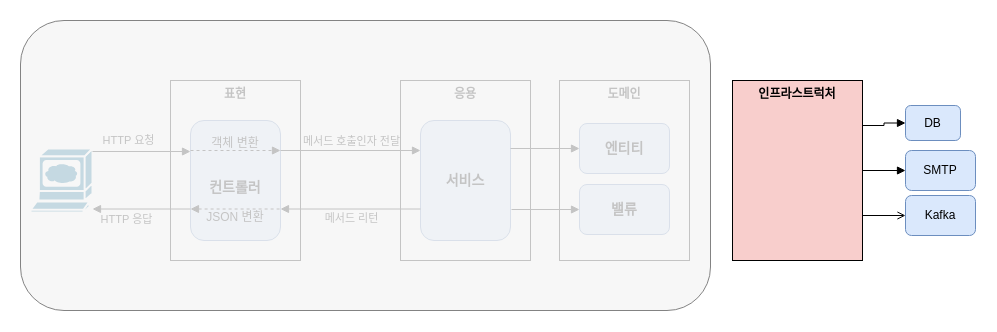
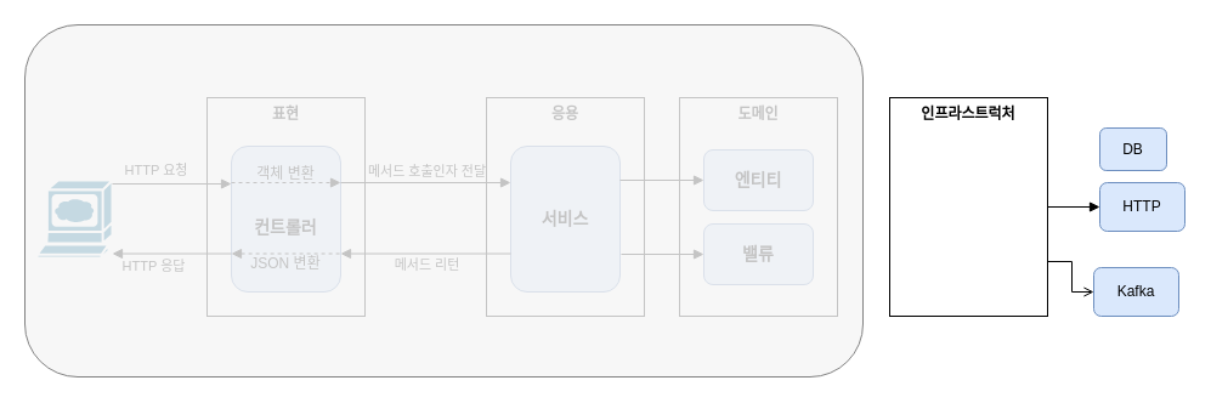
  <mxCell id="0" />
  <mxCell id="1" parent="0" />
  <mxCell id="2" value="" style="shape=mxgraph.cisco.computers_and_peripherals.web_browser;html=1;pointerEvents=1;dashed=0;fillColor=#036897;strokeColor=#ffffff;strokeWidth=2;verticalLabelPosition=bottom;verticalAlign=top;align=center;outlineConnect=0;" vertex="1" parent="1"><mxGeometry x="30" y="148" width="62" height="64" as="geometry" /></mxCell>
  <mxCell id="3" value="표현" style="rounded=0;whiteSpace=wrap;html=1;verticalAlign=top;fontStyle=1" vertex="1" parent="1"><mxGeometry x="170" y="80" width="130" height="180" as="geometry" /></mxCell>
  <mxCell id="4" value="객체 변환&lt;div&gt;&lt;br&gt;&lt;/div&gt;&lt;div&gt;&lt;br&gt;&lt;/div&gt;&lt;div&gt;&lt;b&gt;&lt;font style=&quot;font-size: 14px;&quot;&gt;컨트롤러&lt;/font&gt;&lt;/b&gt;&lt;/div&gt;&lt;div&gt;&lt;br&gt;&lt;/div&gt;&lt;div&gt;JSON 변환&lt;/div&gt;" style="rounded=1;whiteSpace=wrap;html=1;fillColor=#dae8fc;strokeColor=#6c8ebf;" vertex="1" parent="1"><mxGeometry x="190" y="120" width="90" height="120" as="geometry" /></mxCell>
  <mxCell id="5" value="응용" style="rounded=0;whiteSpace=wrap;html=1;verticalAlign=top;fontStyle=1" vertex="1" parent="1"><mxGeometry x="400" y="80" width="130" height="180" as="geometry" /></mxCell>
  <mxCell id="6" value="서비스" style="rounded=1;whiteSpace=wrap;html=1;fontStyle=1;fontSize=14;fillColor=#dae8fc;strokeColor=#6c8ebf;" vertex="1" parent="1"><mxGeometry x="420" y="120" width="90" height="120" as="geometry" /></mxCell>
  <mxCell id="7" value="도메인" style="rounded=0;whiteSpace=wrap;html=1;verticalAlign=top;fontStyle=1" vertex="1" parent="1"><mxGeometry x="559" y="80" width="130" height="180" as="geometry" /></mxCell>
  <mxCell id="8" value="엔티티" style="rounded=1;whiteSpace=wrap;html=1;fontStyle=1;fontSize=14;fillColor=#dae8fc;strokeColor=#6c8ebf;" vertex="1" parent="1"><mxGeometry x="579" y="123" width="90" height="50" as="geometry" /></mxCell>
  <mxCell id="9" value="밸류" style="rounded=1;whiteSpace=wrap;html=1;fontStyle=1;fontSize=14;fillColor=#dae8fc;strokeColor=#6c8ebf;" vertex="1" parent="1"><mxGeometry x="579" y="184" width="90" height="50" as="geometry" /></mxCell>
- <mxCell id="10" style="edgeStyle=orthogonalEdgeStyle;rounded=0;orthogonalLoop=1;jettySize=auto;html=1;exitX=1;exitY=0.25;exitDx=0;exitDy=0;entryX=0;entryY=0.5;entryDx=0;entryDy=0;endArrow=block;endFill=1;" edge="1" parent="1" source="13" target="14"><mxGeometry relative="1" as="geometry" /></mxCell>
  <mxCell id="11" style="edgeStyle=orthogonalEdgeStyle;rounded=0;orthogonalLoop=1;jettySize=auto;html=1;entryX=0;entryY=0.5;entryDx=0;entryDy=0;endArrow=block;endFill=1;" edge="1" parent="1" source="13" target="15"><mxGeometry relative="1" as="geometry" /></mxCell>
  <mxCell id="12" style="edgeStyle=orthogonalEdgeStyle;rounded=0;orthogonalLoop=1;jettySize=auto;html=1;exitX=1;exitY=0.75;exitDx=0;exitDy=0;endArrow=open;endFill=1;" edge="1" parent="1" source="13" target="16"><mxGeometry relative="1" as="geometry" /></mxCell>
- <mxCell id="13" value="인프라스트럭처" style="rounded=0;whiteSpace=wrap;html=1;verticalAlign=top;fontStyle=1;fillColor=#f8cecc;" vertex="1" parent="1"><mxGeometry x="732" y="80" width="130" height="180" as="geometry" /></mxCell>
+ <mxCell id="13" value="인프라스트럭처" style="rounded=0;whiteSpace=wrap;html=1;verticalAlign=top;fontStyle=1" vertex="1" parent="1"><mxGeometry x="732" y="80" width="130" height="180" as="geometry" /></mxCell>
  <mxCell id="14" value="DB" style="rounded=1;whiteSpace=wrap;html=1;fillColor=#dae8fc;strokeColor=#6c8ebf;" vertex="1" parent="1"><mxGeometry x="905" y="105" width="55" height="35" as="geometry" /></mxCell>
- <mxCell id="15" value="SMTP" style="rounded=1;whiteSpace=wrap;html=1;fillColor=#dae8fc;strokeColor=#6c8ebf;" vertex="1" parent="1"><mxGeometry x="905" y="150" width="70" height="40" as="geometry" /></mxCell>
- <mxCell id="16" value="Kafka" style="rounded=1;whiteSpace=wrap;html=1;fillColor=#dae8fc;strokeColor=#6c8ebf;" vertex="1" parent="1"><mxGeometry x="905" y="195" width="70" height="40" as="geometry" /></mxCell>
+ <mxCell id="15" value="HTTP" style="rounded=1;whiteSpace=wrap;html=1;fillColor=#dae8fc;strokeColor=#6c8ebf;" vertex="1" parent="1"><mxGeometry x="905" y="150" width="70" height="40" as="geometry" /></mxCell>
+ <mxCell id="16" value="Kafka" style="rounded=1;whiteSpace=wrap;html=1;fillColor=#dae8fc;strokeColor=#6c8ebf;" vertex="1" parent="1"><mxGeometry x="900" y="220" width="70" height="40" as="geometry" /></mxCell>
  <mxCell id="17" value="" style="endArrow=block;html=1;rounded=0;entryX=0;entryY=0.25;entryDx=0;entryDy=0;endFill=1;" edge="1" parent="1"><mxGeometry width="50" height="50" relative="1" as="geometry"><mxPoint x="92" y="151" as="sourcePoint" /><mxPoint x="190" y="151" as="targetPoint" /></mxGeometry></mxCell>
  <mxCell id="18" value="HTTP 요청" style="edgeLabel;html=1;align=center;verticalAlign=middle;resizable=0;points=[];" vertex="1" connectable="0" parent="17"><mxGeometry x="-0.643" y="1" relative="1" as="geometry"><mxPoint x="18" y="-11" as="offset" /></mxGeometry></mxCell>
  <mxCell id="19" value="" style="endArrow=none;html=1;rounded=0;entryX=0;entryY=0.25;entryDx=0;entryDy=0;endFill=0;startArrow=block;startFill=1;" edge="1" parent="1"><mxGeometry width="50" height="50" relative="1" as="geometry"><mxPoint x="92" y="208.5" as="sourcePoint" /><mxPoint x="190" y="208.5" as="targetPoint" /></mxGeometry></mxCell>
  <mxCell id="20" value="HTTP 응답" style="edgeLabel;html=1;align=center;verticalAlign=middle;resizable=0;points=[];" vertex="1" connectable="0" parent="19"><mxGeometry x="-0.5" y="3" relative="1" as="geometry"><mxPoint x="8" y="13" as="offset" /></mxGeometry></mxCell>
  <mxCell id="21" value="" style="endArrow=block;html=1;rounded=0;entryX=0;entryY=0.25;entryDx=0;entryDy=0;endFill=1;" edge="1" parent="1" target="6"><mxGeometry width="50" height="50" relative="1" as="geometry"><mxPoint x="280" y="150" as="sourcePoint" /><mxPoint x="378" y="150" as="targetPoint" /></mxGeometry></mxCell>
  <mxCell id="22" value="메서드 호출인자 전달" style="edgeLabel;html=1;align=center;verticalAlign=middle;resizable=0;points=[];" vertex="1" connectable="0" parent="21"><mxGeometry x="-0.643" y="1" relative="1" as="geometry"><mxPoint x="45" y="-9" as="offset" /></mxGeometry></mxCell>
  <mxCell id="23" value="" style="endArrow=none;html=1;rounded=0;entryX=0;entryY=0.25;entryDx=0;entryDy=0;endFill=0;startArrow=block;startFill=1;" edge="1" parent="1"><mxGeometry width="50" height="50" relative="1" as="geometry"><mxPoint x="280" y="208.5" as="sourcePoint" /><mxPoint x="420" y="208.5" as="targetPoint" /></mxGeometry></mxCell>
  <mxCell id="24" value="메서드 리턴" style="edgeLabel;html=1;align=center;verticalAlign=middle;resizable=0;points=[];" vertex="1" connectable="0" parent="23"><mxGeometry x="-0.643" y="1" relative="1" as="geometry"><mxPoint x="45" y="10" as="offset" /></mxGeometry></mxCell>
  <mxCell id="25" value="" style="endArrow=block;html=1;rounded=0;endFill=1;dashed=1;entryX=1;entryY=0.25;entryDx=0;entryDy=0;" edge="1" parent="1" target="4"><mxGeometry width="50" height="50" relative="1" as="geometry"><mxPoint x="190" y="150" as="sourcePoint" /><mxPoint x="248" y="150" as="targetPoint" /></mxGeometry></mxCell>
  <mxCell id="26" value="" style="endArrow=none;html=1;rounded=0;endFill=0;dashed=1;entryX=1;entryY=0.25;entryDx=0;entryDy=0;startArrow=block;startFill=1;" edge="1" parent="1"><mxGeometry width="50" height="50" relative="1" as="geometry"><mxPoint x="190" y="208.5" as="sourcePoint" /><mxPoint x="280" y="208.5" as="targetPoint" /></mxGeometry></mxCell>
  <mxCell id="27" value="" style="endArrow=block;html=1;rounded=0;entryX=0;entryY=0.5;entryDx=0;entryDy=0;endFill=1;" edge="1" parent="1" target="8"><mxGeometry width="50" height="50" relative="1" as="geometry"><mxPoint x="510" y="148" as="sourcePoint" /><mxPoint x="650" y="148" as="targetPoint" /></mxGeometry></mxCell>
  <mxCell id="28" value="" style="endArrow=block;html=1;rounded=0;entryX=0;entryY=0.5;entryDx=0;entryDy=0;endFill=1;" edge="1" parent="1" target="9"><mxGeometry width="50" height="50" relative="1" as="geometry"><mxPoint x="511" y="209" as="sourcePoint" /><mxPoint x="603" y="202" as="targetPoint" /></mxGeometry></mxCell>
  <mxCell id="29" value="" style="rounded=1;whiteSpace=wrap;html=1;fillColor=#f5f5f5;fontColor=#333333;strokeColor=#666666;opacity=80;" vertex="1" parent="1"><mxGeometry x="20" y="20" width="690" height="290" as="geometry" /></mxCell>
